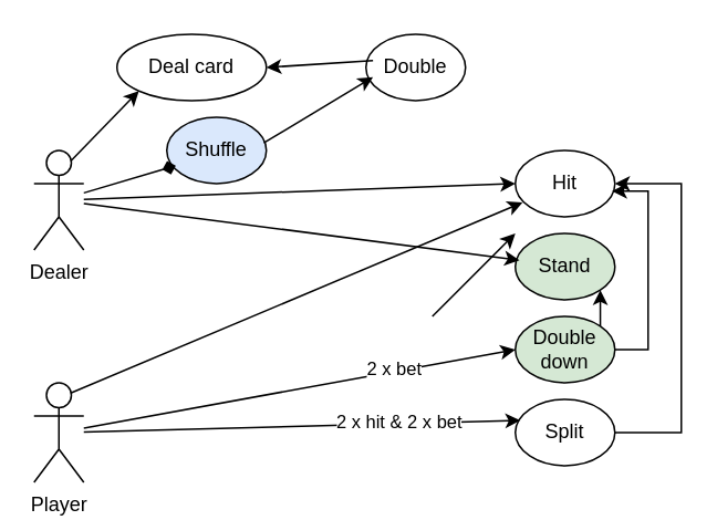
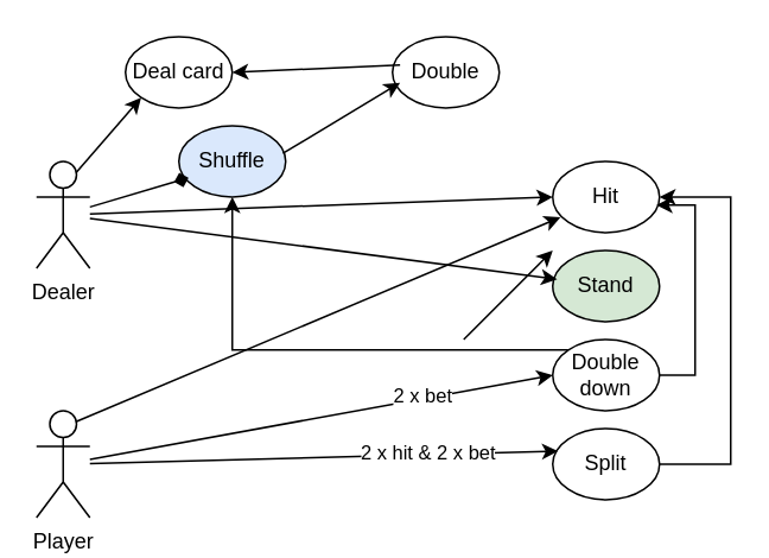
  <mxCell id="0" />
  <mxCell id="1" parent="0" />
  <mxCell id="2" value="Dealer" style="shape=umlActor;verticalLabelPosition=bottom;verticalAlign=top;html=1;outlineConnect=0;" vertex="1" parent="1"><mxGeometry x="20" y="90" width="30" height="60" as="geometry" /></mxCell>
  <mxCell id="3" value="Player" style="shape=umlActor;verticalLabelPosition=bottom;verticalAlign=top;html=1;outlineConnect=0;" vertex="1" parent="1"><mxGeometry x="20" y="230" width="30" height="60" as="geometry" /></mxCell>
  <mxCell id="4" value="Hit" style="ellipse;whiteSpace=wrap;html=1;" vertex="1" parent="1"><mxGeometry x="310" y="90" width="60" height="40" as="geometry" /></mxCell>
  <mxCell id="5" value="Stand" style="ellipse;whiteSpace=wrap;html=1;fillColor=#d5e8d4;" vertex="1" parent="1"><mxGeometry x="310" y="140" width="60" height="40" as="geometry" /></mxCell>
  <mxCell id="6" style="edgeStyle=orthogonalEdgeStyle;rounded=0;orthogonalLoop=1;jettySize=auto;html=1;entryX=1;entryY=0.5;entryDx=0;entryDy=0;exitX=1;exitY=0.5;exitDx=0;exitDy=0;" edge="1" parent="1" source="7" target="4"><mxGeometry relative="1" as="geometry"><Array as="points"><mxPoint x="410" y="260" /><mxPoint x="410" y="110" /></Array></mxGeometry></mxCell>
  <mxCell id="7" value="Split" style="ellipse;whiteSpace=wrap;html=1;" vertex="1" parent="1"><mxGeometry x="310" y="240" width="60" height="40" as="geometry" /></mxCell>
- <mxCell id="8" style="edgeStyle=orthogonalEdgeStyle;rounded=0;orthogonalLoop=1;jettySize=auto;html=1;exitX=1;exitY=0;exitDx=0;exitDy=0;entryX=1;entryY=1;entryDx=0;entryDy=0;" edge="1" parent="1" source="9" target="5"><mxGeometry relative="1" as="geometry" /></mxCell>
- <mxCell id="9" value="Double down" style="ellipse;whiteSpace=wrap;html=1;fillColor=#d5e8d4;" vertex="1" parent="1"><mxGeometry x="310" y="190" width="60" height="40" as="geometry" /></mxCell>
+ <mxCell id="8" style="edgeStyle=orthogonalEdgeStyle;rounded=0;orthogonalLoop=1;jettySize=auto;html=1;exitX=1;exitY=0;exitDx=0;exitDy=0;" edge="1" parent="1" source="9" target="19"><mxGeometry relative="1" as="geometry" /></mxCell>
+ <mxCell id="9" value="Double down" style="ellipse;whiteSpace=wrap;html=1;" vertex="1" parent="1"><mxGeometry x="310" y="190" width="60" height="40" as="geometry" /></mxCell>
  <mxCell id="10" value="" style="endArrow=classic;html=1;rounded=0;entryX=0;entryY=0.5;entryDx=0;entryDy=0;" edge="1" parent="1" source="3" target="9"><mxGeometry width="50" height="50" relative="1" as="geometry"><mxPoint x="260" y="260" as="sourcePoint" /><mxPoint x="290" y="210" as="targetPoint" /></mxGeometry></mxCell>
  <mxCell id="11" value="2 x bet" style="edgeLabel;html=1;align=center;verticalAlign=middle;resizable=0;points=[];" vertex="1" connectable="0" parent="10"><mxGeometry x="0.439" y="2" relative="1" as="geometry"><mxPoint as="offset" /></mxGeometry></mxCell>
  <mxCell id="12" value="" style="endArrow=classic;html=1;rounded=0;entryX=0.05;entryY=0.316;entryDx=0;entryDy=0;entryPerimeter=0;" edge="1" parent="1" source="3" target="7"><mxGeometry width="50" height="50" relative="1" as="geometry"><mxPoint x="30" y="317" as="sourcePoint" /><mxPoint x="300" y="250" as="targetPoint" /></mxGeometry></mxCell>
  <mxCell id="13" value="2 x hit &amp;amp; 2 x bet" style="edgeLabel;html=1;align=center;verticalAlign=middle;resizable=0;points=[];" vertex="1" connectable="0" parent="12"><mxGeometry x="0.619" relative="1" as="geometry"><mxPoint x="-23" as="offset" /></mxGeometry></mxCell>
  <mxCell id="14" value="" style="endArrow=classic;html=1;rounded=0;exitX=0.75;exitY=0.1;exitDx=0;exitDy=0;exitPerimeter=0;entryX=0.072;entryY=0.784;entryDx=0;entryDy=0;entryPerimeter=0;" edge="1" parent="1" source="3" target="4"><mxGeometry width="50" height="50" relative="1" as="geometry"><mxPoint x="50" y="222" as="sourcePoint" /><mxPoint x="313" y="140" as="targetPoint" /></mxGeometry></mxCell>
  <mxCell id="15" value="" style="endArrow=classic;html=1;rounded=0;entryX=0;entryY=0.5;entryDx=0;entryDy=0;" edge="1" parent="1" source="2" target="4"><mxGeometry width="50" height="50" relative="1" as="geometry"><mxPoint x="10" y="195" as="sourcePoint" /><mxPoint x="281" y="80" as="targetPoint" /></mxGeometry></mxCell>
  <mxCell id="16" value="" style="endArrow=classic;html=1;rounded=0;entryX=0.042;entryY=0.403;entryDx=0;entryDy=0;entryPerimeter=0;" edge="1" parent="1" source="2" target="5"><mxGeometry width="50" height="50" relative="1" as="geometry"><mxPoint x="50" y="140" as="sourcePoint" /><mxPoint x="310" y="131" as="targetPoint" /></mxGeometry></mxCell>
  <mxCell id="17" style="edgeStyle=orthogonalEdgeStyle;rounded=0;orthogonalLoop=1;jettySize=auto;html=1;entryX=0.971;entryY=0.613;entryDx=0;entryDy=0;entryPerimeter=0;exitX=1;exitY=0.5;exitDx=0;exitDy=0;" edge="1" parent="1" source="9" target="4"><mxGeometry relative="1" as="geometry"><Array as="points"><mxPoint x="390" y="210" /><mxPoint x="390" y="115" /></Array></mxGeometry></mxCell>
  <mxCell id="18" value="Double" style="ellipse;whiteSpace=wrap;html=1;" vertex="1" parent="1"><mxGeometry x="220" y="20" width="60" height="40" as="geometry" /></mxCell>
  <mxCell id="19" value="Shuffle" style="ellipse;whiteSpace=wrap;html=1;fillColor=#dae8fc;" vertex="1" parent="1"><mxGeometry x="100" y="70" width="60" height="40" as="geometry" /></mxCell>
  <mxCell id="20" value="" style="endArrow=classic;html=1;rounded=0;" edge="1" parent="1"><mxGeometry width="50" height="50" relative="1" as="geometry"><mxPoint x="260" y="190" as="sourcePoint" /><mxPoint x="310" y="140" as="targetPoint" /></mxGeometry></mxCell>
  <mxCell id="21" value="" style="endArrow=diamond;html=1;rounded=0;entryX=0.09;entryY=0.73;entryDx=0;entryDy=0;entryPerimeter=0;" edge="1" parent="1" source="2" target="19"><mxGeometry width="50" height="50" relative="1" as="geometry"><mxPoint x="60" y="130" as="sourcePoint" /><mxPoint x="110" y="80" as="targetPoint" /></mxGeometry></mxCell>
  <mxCell id="22" value="" style="endArrow=classic;html=1;rounded=0;entryX=0.071;entryY=0.646;entryDx=0;entryDy=0;entryPerimeter=0;exitX=0.974;exitY=0.387;exitDx=0;exitDy=0;exitPerimeter=0;" edge="1" parent="1" source="19" target="18"><mxGeometry width="50" height="50" relative="1" as="geometry"><mxPoint x="150" y="82" as="sourcePoint" /><mxPoint x="205" as="targetPoint" y="50" /></mxGeometry></mxCell>
- <mxCell id="23" value="Deal card" style="ellipse;whiteSpace=wrap;html=1;" vertex="1" parent="1"><mxGeometry x="70" y="20" width="90" height="40" as="geometry" /></mxCell>
+ <mxCell id="23" value="Deal card" style="ellipse;whiteSpace=wrap;html=1;" vertex="1" parent="1"><mxGeometry x="70" y="20" width="60" height="40" as="geometry" /></mxCell>
  <mxCell id="24" value="" style="endArrow=classic;html=1;rounded=0;entryX=1;entryY=0.5;entryDx=0;entryDy=0;exitX=0.071;exitY=0.394;exitDx=0;exitDy=0;exitPerimeter=0;" edge="1" parent="1" source="18" target="23"><mxGeometry width="50" height="50" relative="1" as="geometry"><mxPoint x="168" y="95" as="sourcePoint" /><mxPoint x="234" y="56" as="targetPoint" /></mxGeometry></mxCell>
  <mxCell id="25" value="" style="endArrow=classic;html=1;rounded=0;entryX=0;entryY=1;entryDx=0;entryDy=0;exitX=0.75;exitY=0.1;exitDx=0;exitDy=0;exitPerimeter=0;" edge="1" parent="1" source="2" target="23"><mxGeometry width="50" height="50" relative="1" as="geometry"><mxPoint x="40" y="90" as="sourcePoint" /><mxPoint x="95" y="73" as="targetPoint" /></mxGeometry></mxCell>
